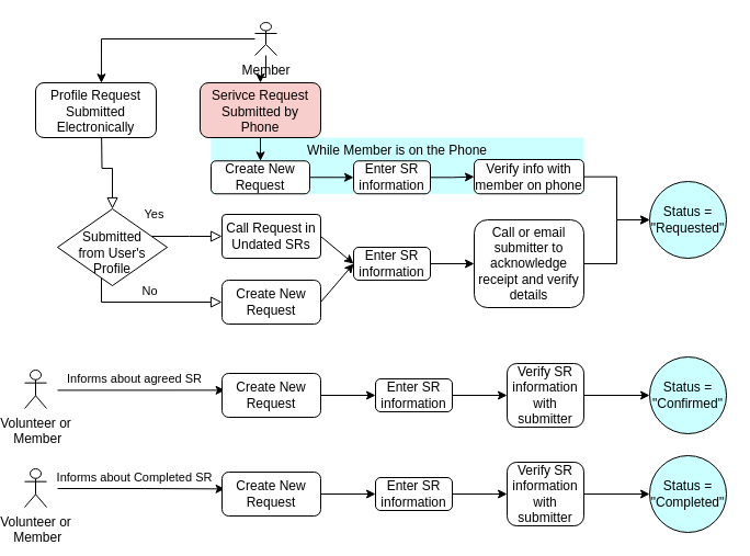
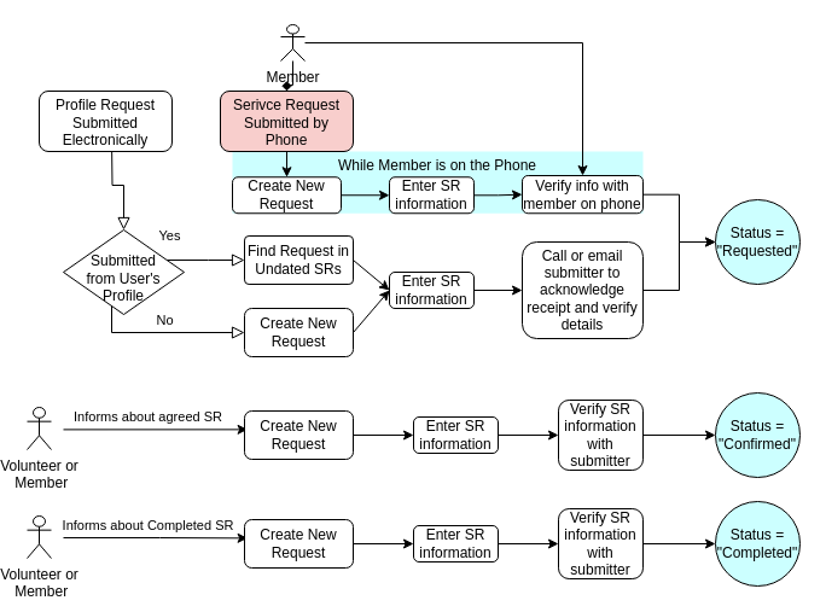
  <mxCell id="0" />
  <mxCell id="1" parent="0" />
  <mxCell id="2" value="While Member is on the Phone&lt;br&gt;&lt;br&gt;&lt;br&gt;" style="text;html=1;strokeColor=none;fillColor=#CCFFFF;align=center;verticalAlign=middle;whiteSpace=wrap;rounded=0;" parent="1" vertex="1"><mxGeometry x="190" y="125" width="340" height="51.25" as="geometry" /></mxCell>
  <mxCell id="3" value="" style="rounded=0;html=1;jettySize=auto;orthogonalLoop=1;fontSize=11;endArrow=block;endFill=0;endSize=8;strokeWidth=1;shadow=0;labelBackgroundColor=none;edgeStyle=orthogonalEdgeStyle;" parent="1" target="6" edge="1"><mxGeometry relative="1" as="geometry"><mxPoint x="90" y="115" as="sourcePoint" /></mxGeometry></mxCell>
  <mxCell id="4" value="Yes" style="rounded=0;html=1;jettySize=auto;orthogonalLoop=1;fontSize=11;endArrow=block;endFill=0;endSize=8;strokeWidth=1;shadow=0;labelBackgroundColor=none;edgeStyle=orthogonalEdgeStyle;entryX=0;entryY=0.5;entryDx=0;entryDy=0;" parent="1" source="6" target="9" edge="1"><mxGeometry x="-0.926" y="20" relative="1" as="geometry"><mxPoint as="offset" /><mxPoint x="90" y="285" as="targetPoint" /><Array as="points"><mxPoint x="170" y="215" /><mxPoint x="170" y="215" /></Array></mxGeometry></mxCell>
  <mxCell id="5" value="No" style="edgeStyle=orthogonalEdgeStyle;rounded=0;html=1;jettySize=auto;orthogonalLoop=1;fontSize=11;endArrow=block;endFill=0;endSize=8;strokeWidth=1;shadow=0;labelBackgroundColor=none;entryX=0;entryY=0.5;entryDx=0;entryDy=0;" parent="1" source="6" target="8" edge="1"><mxGeometry y="10" relative="1" as="geometry"><mxPoint as="offset" /><Array as="points"><mxPoint x="90" y="275" /></Array></mxGeometry></mxCell>
  <mxCell id="6" value="&lt;br&gt;Submitted&lt;br&gt;from User's&lt;br&gt;Profile" style="rhombus;whiteSpace=wrap;html=1;shadow=0;fontFamily=Helvetica;fontSize=12;align=center;strokeWidth=1;spacing=6;spacingTop=-4;" parent="1" vertex="1"><mxGeometry x="50" y="190" width="100" height="70" as="geometry" /></mxCell>
  <mxCell id="7" style="edgeStyle=orthogonalEdgeStyle;rounded=0;orthogonalLoop=1;jettySize=auto;html=1;exitX=0.75;exitY=0;exitDx=0;exitDy=0;" parent="1" source="8" edge="1"><mxGeometry relative="1" as="geometry"><mxPoint x="267.586" y="275" as="targetPoint" /></mxGeometry></mxCell>
  <mxCell id="8" value="Create New Request" style="rounded=1;whiteSpace=wrap;html=1;fontSize=12;glass=0;strokeWidth=1;shadow=0;" parent="1" vertex="1"><mxGeometry x="200" y="255" width="90" height="40" as="geometry" /></mxCell>
- <mxCell id="9" value="Call Request in Undated SRs" style="rounded=1;whiteSpace=wrap;html=1;fontSize=12;glass=0;strokeWidth=1;shadow=0;arcSize=9;" parent="1" vertex="1"><mxGeometry x="200" y="195" width="90" height="40" as="geometry" /></mxCell>
+ <mxCell id="9" value="Find Request in Undated SRs" style="rounded=1;whiteSpace=wrap;html=1;fontSize=12;glass=0;strokeWidth=1;shadow=0;arcSize=9;" parent="1" vertex="1"><mxGeometry x="200" y="195" width="90" height="40" as="geometry" /></mxCell>
  <mxCell id="10" value="&lt;div style=&quot;&quot;&gt;&lt;span style=&quot;background-color: initial;&quot;&gt;&lt;br&gt;&lt;/span&gt;&lt;/div&gt;&lt;div style=&quot;&quot;&gt;&lt;span style=&quot;background-color: initial;&quot;&gt;Profile Request Submitted&lt;/span&gt;&lt;/div&gt;Electronically&lt;p class=&quot;MsoNormal&quot;&gt;&lt;span style=&quot;font-size: 9pt; line-height: 107%; font-family: Helvetica, sans-serif; background-image: initial; background-position: initial; background-size: initial; background-repeat: initial; background-attachment: initial; background-origin: initial; background-clip: initial;&quot;&gt;&lt;/span&gt;&lt;/p&gt;" style="rounded=1;whiteSpace=wrap;html=1;fontSize=12;glass=0;strokeWidth=1;shadow=0;" parent="1" vertex="1"><mxGeometry x="30" y="75" width="110" height="50" as="geometry" /></mxCell>
  <mxCell id="11" value="Enter SR information" style="rounded=1;whiteSpace=wrap;html=1;" parent="1" vertex="1"><mxGeometry x="320" y="225" width="70" height="30" as="geometry" /></mxCell>
  <mxCell id="12" value="" style="endArrow=classic;html=1;rounded=0;entryX=0;entryY=0.5;entryDx=0;entryDy=0;exitX=1;exitY=0.5;exitDx=0;exitDy=0;" parent="1" source="8" target="11" edge="1"><mxGeometry width="50" height="50" relative="1" as="geometry"><mxPoint x="310" y="195" as="sourcePoint" /><mxPoint x="370" y="245" as="targetPoint" /></mxGeometry></mxCell>
  <mxCell id="13" value="" style="endArrow=classic;html=1;rounded=0;entryX=0;entryY=0.5;entryDx=0;entryDy=0;exitX=1;exitY=0.5;exitDx=0;exitDy=0;" parent="1" source="9" target="11" edge="1"><mxGeometry width="50" height="50" relative="1" as="geometry"><mxPoint x="320" y="205" as="sourcePoint" /><mxPoint x="390" y="260" as="targetPoint" /></mxGeometry></mxCell>
  <mxCell id="14" style="edgeStyle=orthogonalEdgeStyle;rounded=0;orthogonalLoop=1;jettySize=auto;html=1;" parent="1" source="15" target="28" edge="1"><mxGeometry relative="1" as="geometry" /></mxCell>
  <mxCell id="15" value="Call or email submitter to acknowledge receipt and verify details" style="rounded=1;whiteSpace=wrap;html=1;" parent="1" vertex="1"><mxGeometry x="430" y="200" width="100" height="80" as="geometry" /></mxCell>
  <mxCell id="16" value="" style="endArrow=classic;html=1;rounded=0;entryX=0;entryY=0.5;entryDx=0;entryDy=0;exitX=1;exitY=0.5;exitDx=0;exitDy=0;" parent="1" source="11" target="15" edge="1"><mxGeometry width="50" height="50" relative="1" as="geometry"><mxPoint x="260" y="415" as="sourcePoint" /><mxPoint x="310" y="365" as="targetPoint" /></mxGeometry></mxCell>
  <mxCell id="17" value="&lt;div style=&quot;&quot;&gt;&lt;span style=&quot;background-color: initial;&quot;&gt;&lt;br&gt;&lt;/span&gt;&lt;/div&gt;&lt;div style=&quot;&quot;&gt;&lt;span style=&quot;background-color: initial;&quot;&gt;Serivce Request Submitted by Phone&lt;/span&gt;&lt;/div&gt;&lt;p class=&quot;MsoNormal&quot;&gt;&lt;span style=&quot;font-size: 9pt; line-height: 107%; font-family: Helvetica, sans-serif; background-image: initial; background-position: initial; background-size: initial; background-repeat: initial; background-attachment: initial; background-origin: initial; background-clip: initial;&quot;&gt;&lt;/span&gt;&lt;/p&gt;" style="rounded=1;whiteSpace=wrap;html=1;fontSize=12;glass=0;strokeWidth=1;shadow=0;fillColor=#f8cecc;" parent="1" vertex="1"><mxGeometry x="180" y="75" width="110" height="50" as="geometry" /></mxCell>
  <mxCell id="18" value="" style="endArrow=classic;html=1;rounded=0;entryX=0.5;entryY=0;entryDx=0;entryDy=0;exitX=0.5;exitY=1;exitDx=0;exitDy=0;" parent="1" source="17" target="20" edge="1"><mxGeometry width="50" height="50" relative="1" as="geometry"><mxPoint x="240" y="115" as="sourcePoint" /><mxPoint x="290" y="65" as="targetPoint" /></mxGeometry></mxCell>
  <mxCell id="19" style="edgeStyle=orthogonalEdgeStyle;rounded=0;orthogonalLoop=1;jettySize=auto;html=1;" parent="1" source="20" target="22" edge="1"><mxGeometry relative="1" as="geometry" /></mxCell>
  <mxCell id="20" value="Create New Request" style="rounded=1;whiteSpace=wrap;html=1;fontSize=12;glass=0;strokeWidth=1;shadow=0;" parent="1" vertex="1"><mxGeometry x="190" y="146.25" width="90" height="30" as="geometry" /></mxCell>
  <mxCell id="21" value="" style="edgeStyle=orthogonalEdgeStyle;rounded=0;orthogonalLoop=1;jettySize=auto;html=1;" parent="1" source="22" target="24" edge="1"><mxGeometry relative="1" as="geometry" /></mxCell>
  <mxCell id="22" value="Enter SR information" style="rounded=1;whiteSpace=wrap;html=1;" parent="1" vertex="1"><mxGeometry x="320" y="146.25" width="70" height="30" as="geometry" /></mxCell>
  <mxCell id="23" style="edgeStyle=orthogonalEdgeStyle;rounded=0;orthogonalLoop=1;jettySize=auto;html=1;" parent="1" source="24" target="28" edge="1"><mxGeometry relative="1" as="geometry" /></mxCell>
  <mxCell id="24" value="Verify info with member on phone" style="rounded=1;whiteSpace=wrap;html=1;" parent="1" vertex="1"><mxGeometry x="430" y="145" width="100" height="31.25" as="geometry" /></mxCell>
- <mxCell id="25" value="" style="edgeStyle=orthogonalEdgeStyle;rounded=0;orthogonalLoop=1;jettySize=auto;html=1;entryX=0.545;entryY=0.004;entryDx=0;entryDy=0;entryPerimeter=0;" parent="1" source="27" target="10" edge="1"><mxGeometry relative="1" as="geometry" /></mxCell>
- <mxCell id="26" style="edgeStyle=orthogonalEdgeStyle;rounded=0;orthogonalLoop=1;jettySize=auto;html=1;entryX=0.5;entryY=0;entryDx=0;entryDy=0;" parent="1" source="27" target="17" edge="1"><mxGeometry relative="1" as="geometry" /></mxCell>
+ <mxCell id="25" value="" style="edgeStyle=orthogonalEdgeStyle;rounded=0;orthogonalLoop=1;jettySize=auto;html=1;" parent="1" source="27" target="24" edge="1"><mxGeometry relative="1" as="geometry" /></mxCell>
+ <mxCell id="26" style="edgeStyle=orthogonalEdgeStyle;rounded=0;orthogonalLoop=1;jettySize=auto;html=1;entryX=0.5;entryY=0;entryDx=0;entryDy=0;endArrow=diamond;" parent="1" source="27" target="17" edge="1"><mxGeometry relative="1" as="geometry" /></mxCell>
  <mxCell id="27" value="Member" style="shape=umlActor;verticalLabelPosition=bottom;verticalAlign=top;html=1;outlineConnect=0;" parent="1" vertex="1"><mxGeometry x="230" y="20" width="20" height="30" as="geometry" /></mxCell>
  <mxCell id="28" value="Status = &quot;Requested&quot;" style="ellipse;whiteSpace=wrap;html=1;aspect=fixed;fillColor=#CCFFFF;" parent="1" vertex="1"><mxGeometry x="590" y="165" width="70" height="70" as="geometry" /></mxCell>
  <mxCell id="29" value="Informs about agreed SR" style="edgeStyle=orthogonalEdgeStyle;rounded=0;orthogonalLoop=1;jettySize=auto;html=1;entryX=0.029;entryY=0.384;entryDx=0;entryDy=0;entryPerimeter=0;" parent="1" target="32" edge="1"><mxGeometry x="-0.083" y="10" relative="1" as="geometry"><mxPoint x="50" y="355" as="sourcePoint" /><mxPoint x="180" y="355" as="targetPoint" /><Array as="points"><mxPoint x="203" y="355" /></Array><mxPoint as="offset" /></mxGeometry></mxCell>
  <mxCell id="30" value="Volunteer or&lt;br&gt;&amp;nbsp;Member" style="shape=umlActor;verticalLabelPosition=bottom;verticalAlign=top;html=1;outlineConnect=0;" parent="1" vertex="1"><mxGeometry x="20" y="337" width="20" height="35" as="geometry" /></mxCell>
  <mxCell id="31" value="" style="edgeStyle=orthogonalEdgeStyle;rounded=0;orthogonalLoop=1;jettySize=auto;html=1;" parent="1" source="32" target="34" edge="1"><mxGeometry relative="1" as="geometry" /></mxCell>
  <mxCell id="32" value="Create New Request" style="rounded=1;whiteSpace=wrap;html=1;fontSize=12;glass=0;strokeWidth=1;shadow=0;" parent="1" vertex="1"><mxGeometry x="200" y="340" width="90" height="40" as="geometry" /></mxCell>
  <mxCell id="33" style="edgeStyle=orthogonalEdgeStyle;rounded=0;orthogonalLoop=1;jettySize=auto;html=1;entryX=0;entryY=0.5;entryDx=0;entryDy=0;" parent="1" source="34" target="37" edge="1"><mxGeometry relative="1" as="geometry" /></mxCell>
  <mxCell id="34" value="Enter SR information" style="rounded=1;whiteSpace=wrap;html=1;" parent="1" vertex="1"><mxGeometry x="340" y="345" width="70" height="30" as="geometry" /></mxCell>
  <mxCell id="35" value="Status = &quot;Confirmed&quot;" style="ellipse;whiteSpace=wrap;html=1;aspect=fixed;fillColor=#CCFFFF;" parent="1" vertex="1"><mxGeometry x="590" y="325" width="70" height="70" as="geometry" /></mxCell>
  <mxCell id="36" value="" style="edgeStyle=orthogonalEdgeStyle;rounded=0;orthogonalLoop=1;jettySize=auto;html=1;" parent="1" source="37" target="35" edge="1"><mxGeometry relative="1" as="geometry" /></mxCell>
  <mxCell id="37" value="Verify SR information with submitter" style="rounded=1;whiteSpace=wrap;html=1;" parent="1" vertex="1"><mxGeometry x="460" y="331" width="70" height="58" as="geometry" /></mxCell>
  <mxCell id="38" value="Informs about Completed SR" style="edgeStyle=orthogonalEdgeStyle;rounded=0;orthogonalLoop=1;jettySize=auto;html=1;entryX=0.029;entryY=0.384;entryDx=0;entryDy=0;entryPerimeter=0;" parent="1" edge="1"><mxGeometry x="-0.083" y="10" relative="1" as="geometry"><mxPoint x="50" y="445" as="sourcePoint" /><mxPoint x="202.61" y="445.36" as="targetPoint" /><Array as="points"><mxPoint x="130" y="445" /></Array><mxPoint as="offset" /></mxGeometry></mxCell>
  <mxCell id="39" value="Volunteer or&lt;br&gt;&amp;nbsp;Member" style="shape=umlActor;verticalLabelPosition=bottom;verticalAlign=top;html=1;outlineConnect=0;" parent="1" vertex="1"><mxGeometry x="20" y="427" width="20" height="35" as="geometry" /></mxCell>
  <mxCell id="40" value="" style="edgeStyle=orthogonalEdgeStyle;rounded=0;orthogonalLoop=1;jettySize=auto;html=1;" parent="1" source="41" target="43" edge="1"><mxGeometry relative="1" as="geometry" /></mxCell>
  <mxCell id="41" value="Create New Request" style="rounded=1;whiteSpace=wrap;html=1;fontSize=12;glass=0;strokeWidth=1;shadow=0;" parent="1" vertex="1"><mxGeometry x="200" y="430" width="90" height="40" as="geometry" /></mxCell>
  <mxCell id="42" style="edgeStyle=orthogonalEdgeStyle;rounded=0;orthogonalLoop=1;jettySize=auto;html=1;entryX=0;entryY=0.5;entryDx=0;entryDy=0;" parent="1" source="43" target="46" edge="1"><mxGeometry relative="1" as="geometry" /></mxCell>
  <mxCell id="43" value="Enter SR information" style="rounded=1;whiteSpace=wrap;html=1;" parent="1" vertex="1"><mxGeometry x="340" y="435" width="70" height="30" as="geometry" /></mxCell>
  <mxCell id="44" value="Status = &quot;Completed&quot;" style="ellipse;whiteSpace=wrap;html=1;aspect=fixed;fillColor=#CCFFFF;" parent="1" vertex="1"><mxGeometry x="590" y="415" width="70" height="70" as="geometry" /></mxCell>
  <mxCell id="45" value="" style="edgeStyle=orthogonalEdgeStyle;rounded=0;orthogonalLoop=1;jettySize=auto;html=1;" parent="1" source="46" target="44" edge="1"><mxGeometry relative="1" as="geometry" /></mxCell>
  <mxCell id="46" value="Verify SR information with submitter" style="rounded=1;whiteSpace=wrap;html=1;" parent="1" vertex="1"><mxGeometry x="460" y="421" width="70" height="58" as="geometry" /></mxCell>
